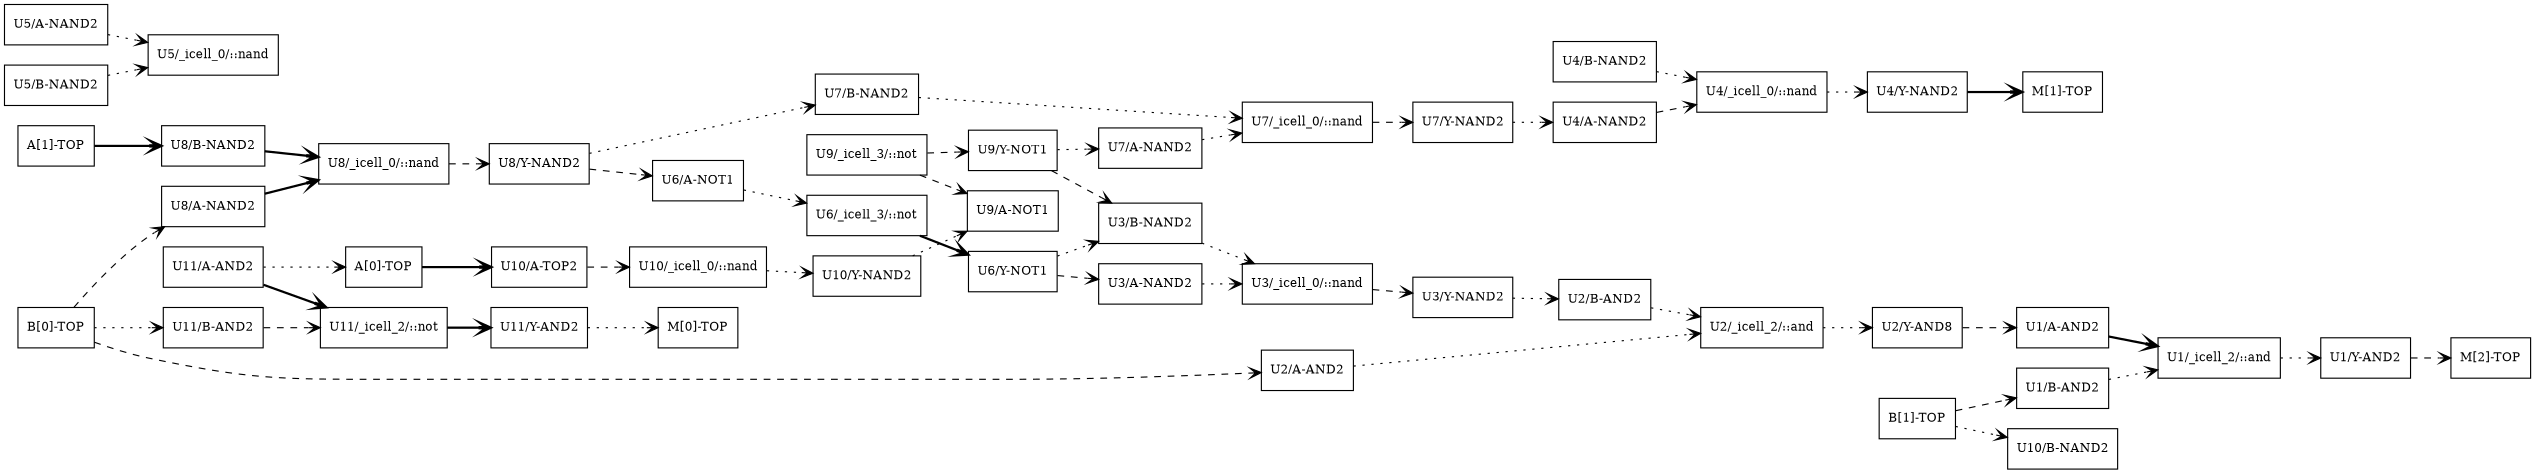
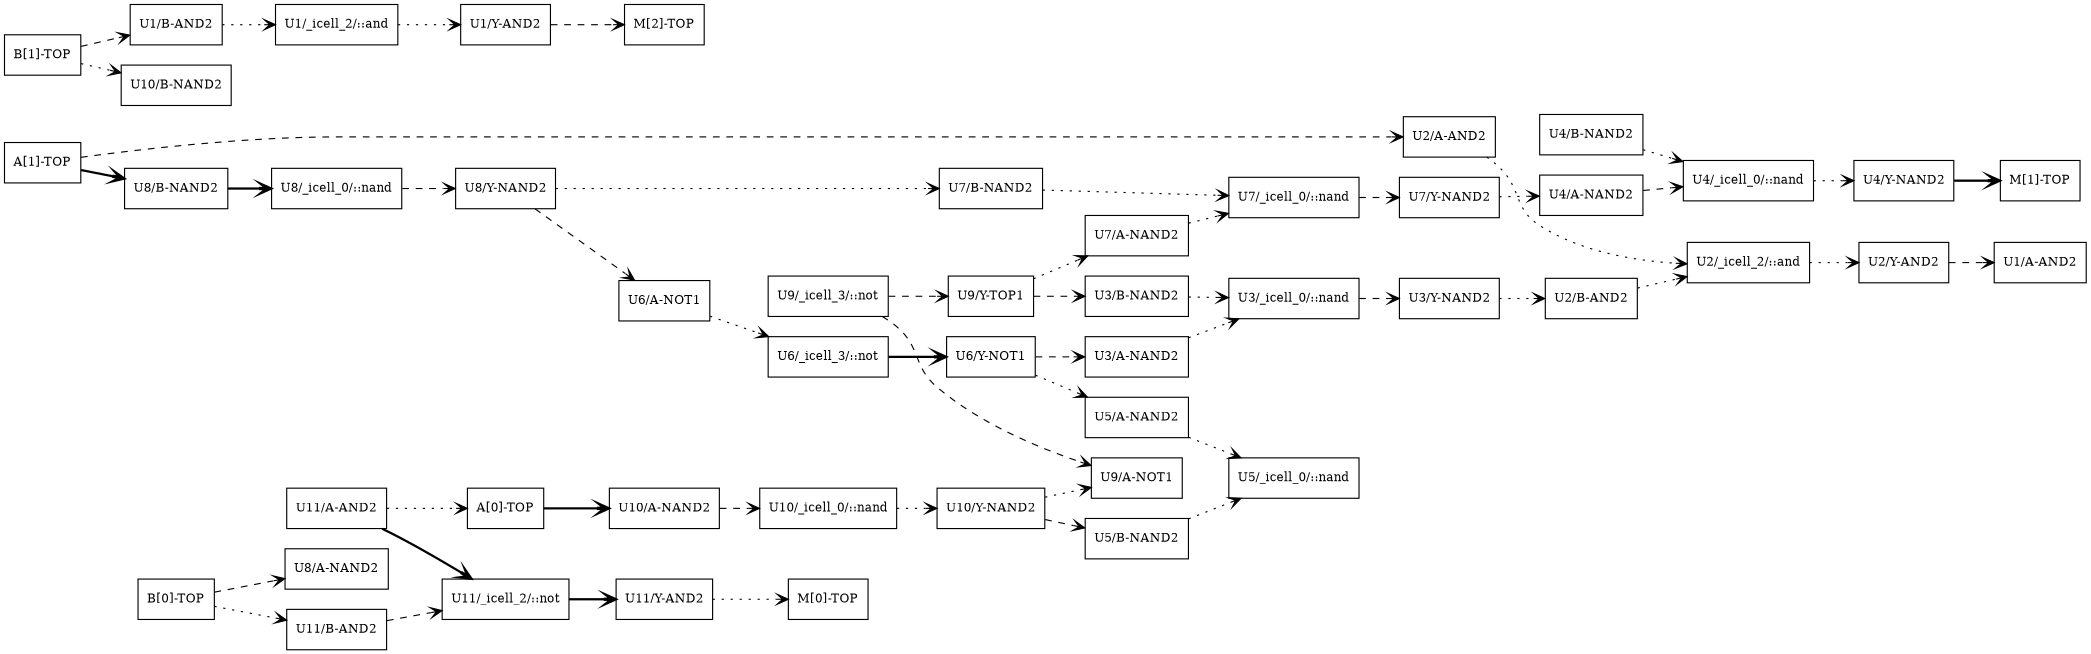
  digraph {
    rankdir=LR
    node [fillcolor=white fontsize=11 shape=box style=filled]
    edge [arrowhead=open color="#000000" style=dotted]
    "U9/_icell_3/::not"
-   "U9/Y-NOT1"
+   "U9/Y-NOT1" [label="U9/Y-TOP1"]
    "U9/A-NOT1"
    "U7/A-NAND2"
    "U3/B-NAND2"
    "U7/_icell_0/::nand"
    "U3/_icell_0/::nand"
    "U7/Y-NAND2"
    "U3/Y-NAND2"
    "U6/Y-NOT1"
    "U3/A-NAND2"
    "U5/A-NAND2"
    "U5/_icell_0/::nand"
    "U2/_icell_2/::and"
-   "U2/Y-AND2" [label="U2/Y-AND8"]
+   "U2/Y-AND2"
    "U1/A-AND2"
    "U1/_icell_2/::and"
    "U4/A-NAND2"
    "U4/_icell_0/::nand"
    "U5/B-NAND2"
    "U1/Y-AND2"
    "M\[2\]-TOP"
    "U1/B-AND2"
    "U4/B-NAND2"
    "U4/Y-NAND2"
    "U8/_icell_0/::nand"
    "U8/Y-NAND2"
    "U6/A-NOT1"
    "U7/B-NAND2"
    "U6/_icell_3/::not"
    "B\[0\]-TOP"
    "U8/A-NAND2"
    "U11/B-AND2"
    n34 [label="U11/_icell_2/::not"]
    "U11/Y-AND2"
    "U8/B-NAND2"
    "M\[0\]-TOP"
    "M\[1\]-TOP"
    "U2/B-AND2"
    "U10/_icell_0/::nand"
    "U10/Y-NAND2"
    "A\[0\]-TOP"
-   "U10/A-NAND2" [label="U10/A-TOP2"]
+   "U10/A-NAND2"
    "U11/A-AND2"
    "U2/A-AND2"
    "B\[1\]-TOP"
    "U10/B-NAND2"
    "A\[1\]-TOP"
    "U9/_icell_3/::not" -> "U9/Y-NOT1" [style=dashed]
    "U9/_icell_3/::not" -> "U9/A-NOT1" [style=dashed]
    "U9/Y-NOT1" -> "U7/A-NAND2"
    "U9/Y-NOT1" -> "U3/B-NAND2" [style=dashed]
    "U7/A-NAND2" -> "U7/_icell_0/::nand"
    "U3/B-NAND2" -> "U3/_icell_0/::nand"
    "U7/_icell_0/::nand" -> "U7/Y-NAND2" [style=dashed]
    "U3/_icell_0/::nand" -> "U3/Y-NAND2" [style=dashed]
    "U7/Y-NAND2" -> "U4/A-NAND2"
    "U3/Y-NAND2" -> "U2/B-AND2"
    "U6/Y-NOT1" -> "U3/A-NAND2" [style=dashed]
-   "U6/Y-NOT1" -> "U3/B-NAND2"
+   "U6/Y-NOT1" -> "U5/A-NAND2"
    "U3/A-NAND2" -> "U3/_icell_0/::nand"
    "U5/A-NAND2" -> "U5/_icell_0/::nand"
    "U2/_icell_2/::and" -> "U2/Y-AND2"
    "U2/Y-AND2" -> "U1/A-AND2" [style=dashed]
-   "U1/A-AND2" -> "U1/_icell_2/::and" [style=bold]
    "U1/_icell_2/::and" -> "U1/Y-AND2"
    "U4/A-NAND2" -> "U4/_icell_0/::nand" [style=dashed]
    "U4/_icell_0/::nand" -> "U4/Y-NAND2"
    "U5/B-NAND2" -> "U5/_icell_0/::nand"
    "U1/Y-AND2" -> "M\[2\]-TOP" [style=dashed]
    "U1/B-AND2" -> "U1/_icell_2/::and"
    "U4/B-NAND2" -> "U4/_icell_0/::nand"
    "U4/Y-NAND2" -> "M\[1\]-TOP" [style=bold]
    "U8/_icell_0/::nand" -> "U8/Y-NAND2" [style=dashed]
    "U8/Y-NAND2" -> "U6/A-NOT1" [style=dashed]
    "U8/Y-NAND2" -> "U7/B-NAND2"
    "U6/A-NOT1" -> "U6/_icell_3/::not"
    "U7/B-NAND2" -> "U7/_icell_0/::nand"
    "U6/_icell_3/::not" -> "U6/Y-NOT1" [style=bold]
    "B\[0\]-TOP" -> "U8/A-NAND2" [style=dashed]
    "B\[0\]-TOP" -> "U11/B-AND2"
-   "U8/A-NAND2" -> "U8/_icell_0/::nand" [style=bold]
    "U11/B-AND2" -> n34 [style=dashed]
    n34 -> "U11/Y-AND2" [style=bold]
    "U11/Y-AND2" -> "M\[0\]-TOP"
    "U8/B-NAND2" -> "U8/_icell_0/::nand" [style=bold]
    "U2/B-AND2" -> "U2/_icell_2/::and"
    "U10/_icell_0/::nand" -> "U10/Y-NAND2"
    "U10/Y-NAND2" -> "U9/A-NOT1"
+   "U10/Y-NAND2" -> "U5/B-NAND2" [style=dashed]
    "A\[0\]-TOP" -> "U10/A-NAND2" [style=bold]
    "U10/A-NAND2" -> "U10/_icell_0/::nand" [style=dashed]
    "U11/A-AND2" -> n34 [style=bold]
    "U11/A-AND2" -> "A\[0\]-TOP"
    "U2/A-AND2" -> "U2/_icell_2/::and"
    "B\[1\]-TOP" -> "U1/B-AND2" [style=dashed]
    "B\[1\]-TOP" -> "U10/B-NAND2"
    "A\[1\]-TOP" -> "U8/B-NAND2" [style=bold]
-   "B\[0\]-TOP" -> "U2/A-AND2" [style=dashed]
+   "A\[1\]-TOP" -> "U2/A-AND2" [style=dashed]
  }
